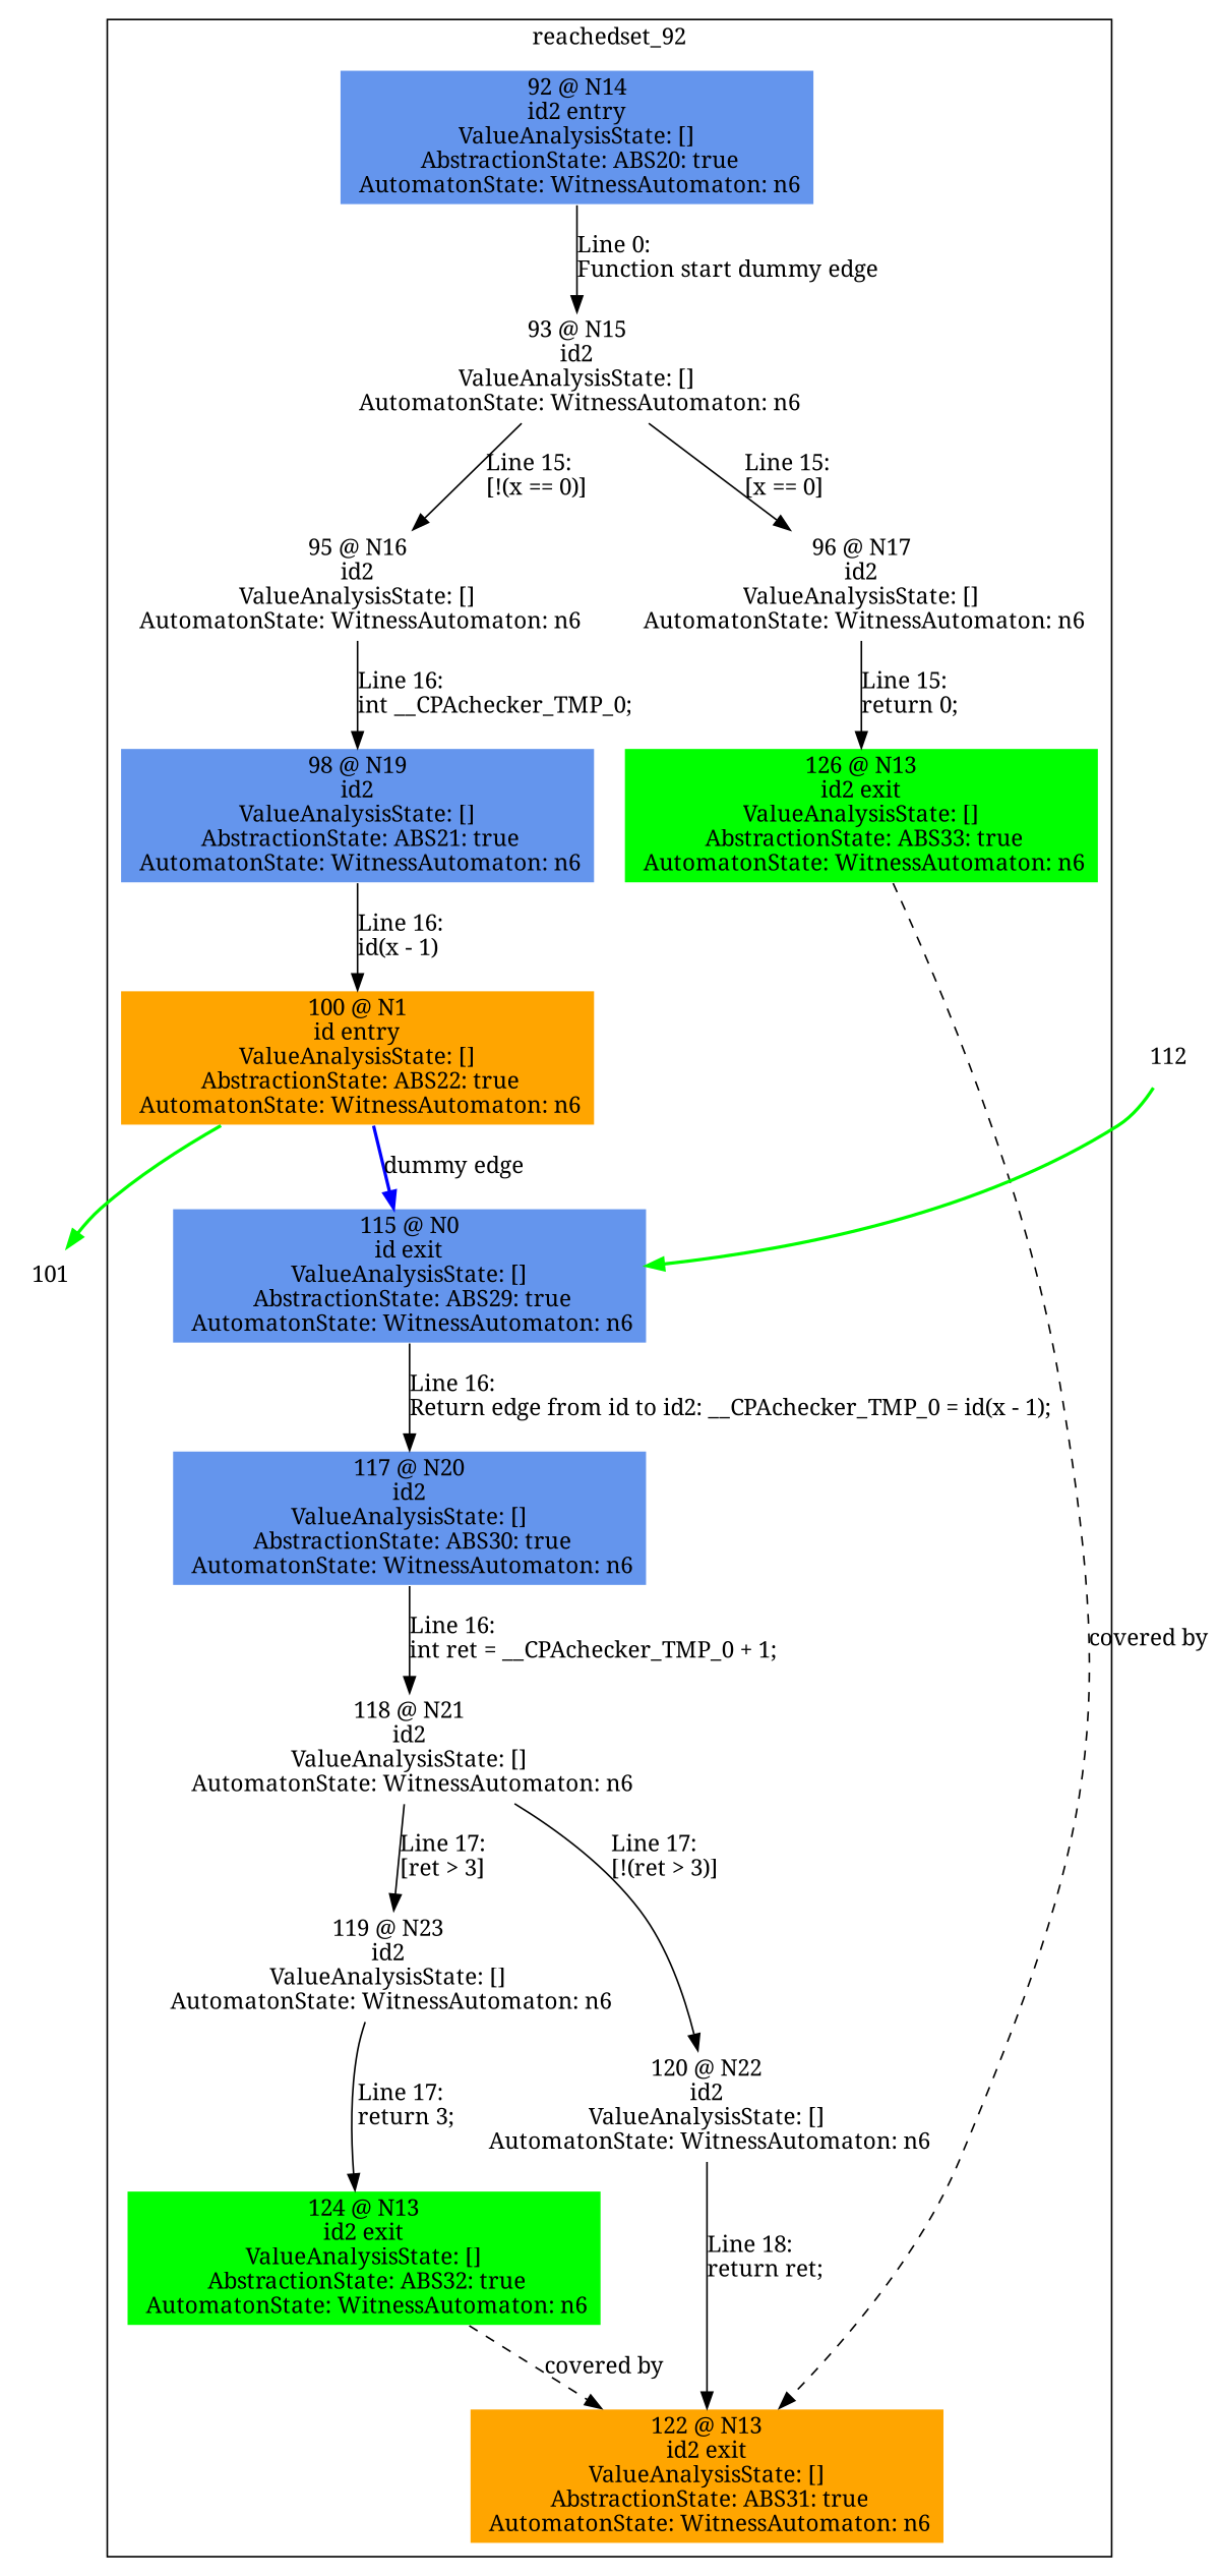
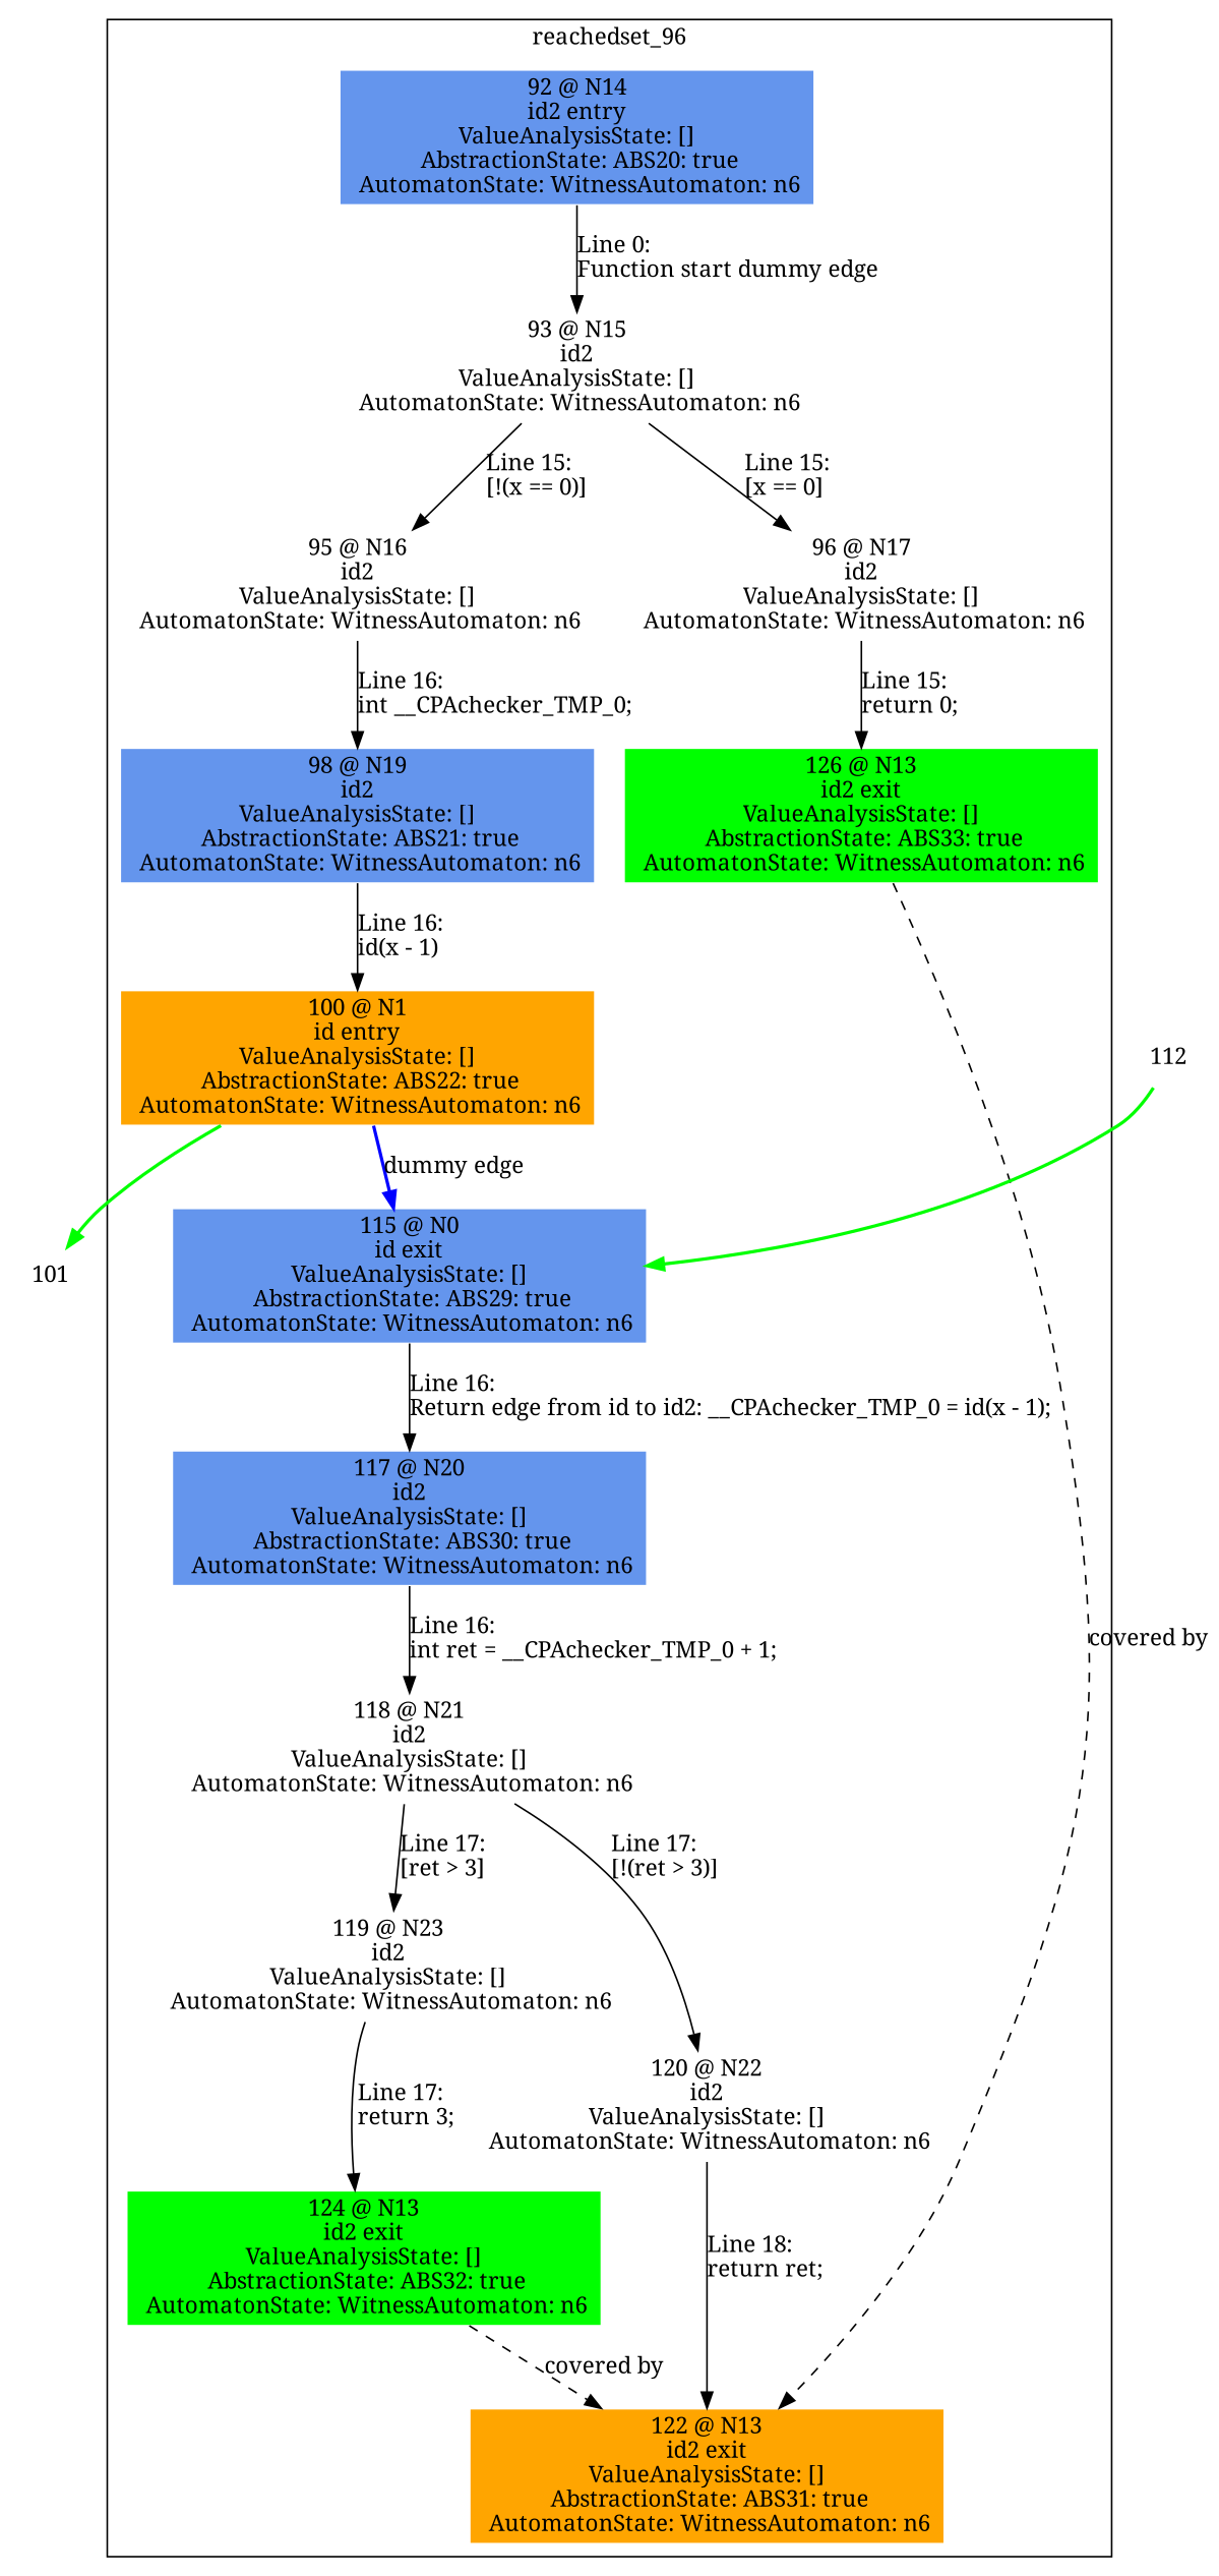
  digraph {
    fontname="Noto Serif"
    node [color=white shape=box style=filled fontname="Noto Serif"]
    edge [fontname="Noto Serif"]
    n1 [fillcolor=cornflowerblue label="92 @ N14\nid2 entry\nValueAnalysisState: []\n AbstractionState: ABS20: true\n AutomatonState: WitnessAutomaton: n6\n"]
    n2 [label="93 @ N15\nid2\nValueAnalysisState: []\n AutomatonState: WitnessAutomaton: n6\n"]
    n3 [label="96 @ N17\nid2\nValueAnalysisState: []\n AutomatonState: WitnessAutomaton: n6\n"]
    n4 [label="95 @ N16\nid2\nValueAnalysisState: []\n AutomatonState: WitnessAutomaton: n6\n"]
    n5 [fillcolor=green label="126 @ N13\nid2 exit\nValueAnalysisState: []\n AbstractionState: ABS33: true\n AutomatonState: WitnessAutomaton: n6\n"]
    n6 [fillcolor=orange label="122 @ N13\nid2 exit\nValueAnalysisState: []\n AbstractionState: ABS31: true\n AutomatonState: WitnessAutomaton: n6\n"]
    n7 [fillcolor=cornflowerblue label="98 @ N19\nid2\nValueAnalysisState: []\n AbstractionState: ABS21: true\n AutomatonState: WitnessAutomaton: n6\n"]
    n8 [fillcolor=orange label="100 @ N1\nid entry\nValueAnalysisState: []\n AbstractionState: ABS22: true\n AutomatonState: WitnessAutomaton: n6\n"]
    n9 [fillcolor=cornflowerblue label="115 @ N0\nid exit\nValueAnalysisState: []\n AbstractionState: ABS29: true\n AutomatonState: WitnessAutomaton: n6\n"]
    n10 [fillcolor=cornflowerblue label="117 @ N20\nid2\nValueAnalysisState: []\n AbstractionState: ABS30: true\n AutomatonState: WitnessAutomaton: n6\n"]
    n11 [label="118 @ N21\nid2\nValueAnalysisState: []\n AutomatonState: WitnessAutomaton: n6\n"]
    n12 [label="120 @ N22\nid2\nValueAnalysisState: []\n AutomatonState: WitnessAutomaton: n6\n"]
    n13 [label="119 @ N23\nid2\nValueAnalysisState: []\n AutomatonState: WitnessAutomaton: n6\n"]
    n14 [fillcolor=green label="124 @ N13\nid2 exit\nValueAnalysisState: []\n AbstractionState: ABS32: true\n AutomatonState: WitnessAutomaton: n6\n"]
    101
    112
    subgraph cluster_1 {
-     label=reachedset_92
+     label=reachedset_96
      n1
      n2
      n3
      n4
      n5
      n6
      n7
      n8
      n9
      n10
      n11
      n12
      n13
      n14
    }
    n1 -> n2 [label="Line 0: \lFunction start dummy edge\l"]
    n2 -> n3 [label="Line 15: \l[x == 0]\l"]
    n2 -> n4 [label="Line 15: \l[!(x == 0)]\l"]
    n3 -> n5 [label="Line 15: \lreturn 0;\l"]
    n4 -> n7 [label="Line 16: \lint __CPAchecker_TMP_0;\l"]
    n5 -> n6 [label="covered by" style=dashed weight=0]
    n7 -> n8 [label="Line 16: \lid(x - 1)\l"]
    n8 -> n9 [color=blue label="dummy edge" style=bold]
    n8 -> 101 [color=green style=bold]
    n9 -> n10 [label="Line 16: \lReturn edge from id to id2: __CPAchecker_TMP_0 = id(x - 1);\l"]
    n10 -> n11 [label="Line 16: \lint ret = __CPAchecker_TMP_0 + 1;\l"]
    n11 -> n12 [label="Line 17: \l[!(ret > 3)]\l"]
    n11 -> n13 [label="Line 17: \l[ret > 3]\l"]
    n12 -> n6 [label="Line 18: \lreturn ret;\l"]
    n13 -> n14 [label="Line 17: \lreturn 3;\l"]
    n14 -> n6 [label="covered by" style=dashed weight=0]
    112 -> n9 [color=green style=bold]
  }
